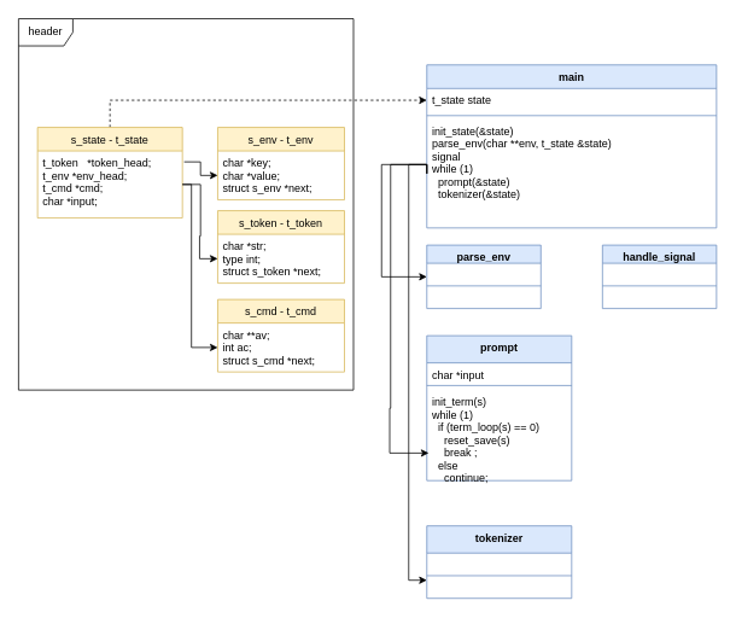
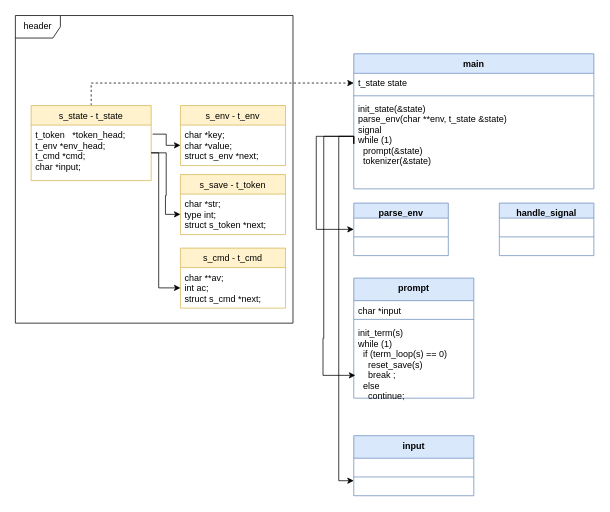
  <mxCell id="0" />
  <mxCell id="1" parent="0" />
  <mxCell id="2" value="header&lt;br&gt;" style="shape=umlFrame;whiteSpace=wrap;html=1;" parent="1" vertex="1"><mxGeometry x="20" y="20" width="370" height="410" as="geometry" /></mxCell>
  <mxCell id="3" value="main" style="swimlane;fontStyle=1;align=center;verticalAlign=top;childLayout=stackLayout;horizontal=1;startSize=26;horizontalStack=0;resizeParent=1;resizeParentMax=0;resizeLast=0;collapsible=1;marginBottom=0;fillColor=#dae8fc;strokeColor=#6c8ebf;" parent="1" vertex="1"><mxGeometry x="471" y="71" width="320" height="180" as="geometry" /></mxCell>
  <mxCell id="4" value="t_state state" style="text;strokeColor=none;fillColor=none;align=left;verticalAlign=top;spacingLeft=4;spacingRight=4;overflow=hidden;rotatable=0;points=[[0,0.5],[1,0.5]];portConstraint=eastwest;" parent="3" vertex="1"><mxGeometry y="26" width="320" height="26" as="geometry" /></mxCell>
  <mxCell id="5" value="" style="line;strokeWidth=1;fillColor=#dae8fc;align=left;verticalAlign=middle;spacingTop=-1;spacingLeft=3;spacingRight=3;rotatable=0;labelPosition=right;points=[];portConstraint=eastwest;strokeColor=#6c8ebf;" parent="3" vertex="1"><mxGeometry y="52" width="320" height="8" as="geometry" /></mxCell>
  <mxCell id="6" value="init_state(&amp;state)&#10;parse_env(char **env, t_state &amp;state)&#10;signal&#10;while (1)&#10;  prompt(&amp;state)&#10;  tokenizer(&amp;state)&#10;" style="text;strokeColor=none;fillColor=none;align=left;verticalAlign=top;spacingLeft=4;spacingRight=4;overflow=hidden;rotatable=0;points=[[0,0.5],[1,0.5]];portConstraint=eastwest;" parent="3" vertex="1"><mxGeometry y="60" width="320" height="120" as="geometry" /></mxCell>
  <mxCell id="7" value="s_env - t_env" style="swimlane;fontStyle=0;childLayout=stackLayout;horizontal=1;startSize=26;fillColor=#fff2cc;horizontalStack=0;resizeParent=1;resizeParentMax=0;resizeLast=0;collapsible=1;marginBottom=0;strokeColor=#d6b656;" parent="1" vertex="1"><mxGeometry x="240" y="140" width="140" height="80" as="geometry" /></mxCell>
  <mxCell id="8" value="char   *key; &#10;char   *value; &#10;struct s_env *next;" style="text;strokeColor=none;fillColor=none;align=left;verticalAlign=top;spacingLeft=4;spacingRight=4;overflow=hidden;rotatable=0;points=[[0,0.5],[1,0.5]];portConstraint=eastwest;" parent="7" vertex="1"><mxGeometry y="26" width="140" height="54" as="geometry" /></mxCell>
  <mxCell id="9" style="edgeStyle=orthogonalEdgeStyle;rounded=0;orthogonalLoop=1;jettySize=auto;html=1;exitX=0.5;exitY=0;exitDx=0;exitDy=0;entryX=0;entryY=0.5;entryDx=0;entryDy=0;dashed=1;" parent="1" source="10" target="4" edge="1"><mxGeometry relative="1" as="geometry" /></mxCell>
  <mxCell id="10" value="s_state - t_state" style="swimlane;fontStyle=0;childLayout=stackLayout;horizontal=1;startSize=26;fillColor=#fff2cc;horizontalStack=0;resizeParent=1;resizeParentMax=0;resizeLast=0;collapsible=1;marginBottom=0;strokeColor=#d6b656;" parent="1" vertex="1"><mxGeometry x="41" y="140" width="160" height="100" as="geometry" /></mxCell>
  <mxCell id="11" value="t_token   *token_head; &#10;t_env   *env_head; &#10;t_cmd *cmd;&#10;char   *input; &#10;" style="text;strokeColor=none;fillColor=none;align=left;verticalAlign=top;spacingLeft=4;spacingRight=4;overflow=hidden;rotatable=0;points=[[0,0.5],[1,0.5]];portConstraint=eastwest;" parent="10" vertex="1"><mxGeometry y="26" width="160" height="74" as="geometry" /></mxCell>
  <mxCell id="12" style="edgeStyle=orthogonalEdgeStyle;rounded=0;orthogonalLoop=1;jettySize=auto;html=1;exitX=1.012;exitY=0.163;exitDx=0;exitDy=0;exitPerimeter=0;" parent="1" source="11" target="8" edge="1"><mxGeometry relative="1" as="geometry" /></mxCell>
  <mxCell id="13" value="parse_env" style="swimlane;fontStyle=1;align=center;verticalAlign=top;childLayout=stackLayout;horizontal=1;startSize=20;horizontalStack=0;resizeParent=1;resizeParentMax=0;resizeLast=0;collapsible=1;marginBottom=0;fillColor=#dae8fc;strokeColor=#6c8ebf;" parent="1" vertex="1"><mxGeometry x="471" y="270" width="126" height="70" as="geometry" /></mxCell>
  <mxCell id="14" value="" style="line;strokeWidth=1;fillColor=#dae8fc;align=left;verticalAlign=middle;spacingTop=-1;spacingLeft=3;spacingRight=3;rotatable=0;labelPosition=right;points=[];portConstraint=eastwest;strokeColor=#6c8ebf;" parent="13" vertex="1"><mxGeometry y="20" width="126" height="50" as="geometry" /></mxCell>
  <mxCell id="15" style="edgeStyle=orthogonalEdgeStyle;rounded=0;orthogonalLoop=1;jettySize=auto;html=1;exitX=0;exitY=0.5;exitDx=0;exitDy=0;entryX=0;entryY=0.5;entryDx=0;entryDy=0;" parent="1" source="6" target="13" edge="1"><mxGeometry relative="1" as="geometry"><mxPoint x="431" y="350" as="targetPoint" /><Array as="points"><mxPoint x="421" y="181" /><mxPoint x="421" y="305" /></Array></mxGeometry></mxCell>
  <mxCell id="16" value="prompt&#10;" style="swimlane;fontStyle=1;align=center;verticalAlign=top;childLayout=stackLayout;horizontal=1;startSize=30;horizontalStack=0;resizeParent=1;resizeParentMax=0;resizeLast=0;collapsible=1;marginBottom=0;fillColor=#dae8fc;strokeColor=#6c8ebf;" parent="1" vertex="1"><mxGeometry x="471" y="370" width="160" height="160" as="geometry" /></mxCell>
  <mxCell id="17" value="char *input&#10;" style="text;strokeColor=none;fillColor=none;align=left;verticalAlign=top;spacingLeft=4;spacingRight=4;overflow=hidden;rotatable=0;points=[[0,0.5],[1,0.5]];portConstraint=eastwest;" parent="16" vertex="1"><mxGeometry y="30" width="160" height="20" as="geometry" /></mxCell>
  <mxCell id="18" value="" style="line;strokeWidth=1;fillColor=#dae8fc;align=left;verticalAlign=middle;spacingTop=-1;spacingLeft=3;spacingRight=3;rotatable=0;labelPosition=right;points=[];portConstraint=eastwest;strokeColor=#6c8ebf;" parent="16" vertex="1"><mxGeometry y="50" width="160" height="10" as="geometry" /></mxCell>
  <mxCell id="19" value="init_term(s)&#10;while (1)&#10;  if (term_loop(s) == 0)&#10;    reset_save(s)&#10;    break ;&#10;  else&#10;    continue;" style="text;strokeColor=none;fillColor=none;align=left;verticalAlign=top;spacingLeft=4;spacingRight=4;overflow=hidden;rotatable=0;points=[[0,0.5],[1,0.5]];portConstraint=eastwest;" parent="16" vertex="1"><mxGeometry y="60" width="160" height="100" as="geometry" /></mxCell>
  <mxCell id="20" style="edgeStyle=orthogonalEdgeStyle;rounded=0;orthogonalLoop=1;jettySize=auto;html=1;exitX=0;exitY=0.5;exitDx=0;exitDy=0;entryX=0.013;entryY=0.696;entryDx=0;entryDy=0;entryPerimeter=0;" parent="1" source="6" target="19" edge="1"><mxGeometry relative="1" as="geometry"><mxPoint x="435" y="349" as="targetPoint" /><Array as="points"><mxPoint x="471" y="181" /><mxPoint x="431" y="181" /><mxPoint x="431" y="450" /><mxPoint x="430" y="450" /><mxPoint x="430" y="500" /></Array></mxGeometry></mxCell>
- <mxCell id="21" value="tokenizer" style="swimlane;fontStyle=1;align=center;verticalAlign=top;childLayout=stackLayout;horizontal=1;startSize=30;horizontalStack=0;resizeParent=1;resizeParentMax=0;resizeLast=0;collapsible=1;marginBottom=0;fillColor=#dae8fc;strokeColor=#6c8ebf;" parent="1" vertex="1"><mxGeometry x="471" y="580" width="160" height="80" as="geometry" /></mxCell>
+ <mxCell id="21" value="input" style="swimlane;fontStyle=1;align=center;verticalAlign=top;childLayout=stackLayout;horizontal=1;startSize=30;horizontalStack=0;resizeParent=1;resizeParentMax=0;resizeLast=0;collapsible=1;marginBottom=0;fillColor=#dae8fc;strokeColor=#6c8ebf;" parent="1" vertex="1"><mxGeometry x="471" y="580" width="160" height="80" as="geometry" /></mxCell>
  <mxCell id="22" value="" style="line;strokeWidth=1;fillColor=#dae8fc;align=left;verticalAlign=middle;spacingTop=-1;spacingLeft=3;spacingRight=3;rotatable=0;labelPosition=right;points=[];portConstraint=eastwest;strokeColor=#6c8ebf;" parent="21" vertex="1"><mxGeometry y="30" width="160" height="50" as="geometry" /></mxCell>
  <mxCell id="23" style="edgeStyle=orthogonalEdgeStyle;rounded=0;orthogonalLoop=1;jettySize=auto;html=1;exitX=0;exitY=0.5;exitDx=0;exitDy=0;entryX=0;entryY=0.75;entryDx=0;entryDy=0;" parent="1" source="6" target="21" edge="1"><mxGeometry relative="1" as="geometry"><mxPoint x="435" y="563" as="targetPoint" /><Array as="points"><mxPoint x="471" y="181" /><mxPoint x="451" y="181" /><mxPoint x="451" y="640" /></Array></mxGeometry></mxCell>
- <mxCell id="24" value="s_token - t_token" style="swimlane;fontStyle=0;childLayout=stackLayout;horizontal=1;startSize=26;fillColor=#fff2cc;horizontalStack=0;resizeParent=1;resizeParentMax=0;resizeLast=0;collapsible=1;marginBottom=0;strokeColor=#d6b656;" parent="1" vertex="1"><mxGeometry x="240" y="232" width="140" height="80" as="geometry" /></mxCell>
+ <mxCell id="24" value="s_save - t_token" style="swimlane;fontStyle=0;childLayout=stackLayout;horizontal=1;startSize=26;fillColor=#fff2cc;horizontalStack=0;resizeParent=1;resizeParentMax=0;resizeLast=0;collapsible=1;marginBottom=0;strokeColor=#d6b656;" parent="1" vertex="1"><mxGeometry x="240" y="232" width="140" height="80" as="geometry" /></mxCell>
  <mxCell id="25" value="char   *str; &#10;type int; &#10;struct s_token *next;" style="text;strokeColor=none;fillColor=none;align=left;verticalAlign=top;spacingLeft=4;spacingRight=4;overflow=hidden;rotatable=0;points=[[0,0.5],[1,0.5]];portConstraint=eastwest;" parent="24" vertex="1"><mxGeometry y="26" width="140" height="54" as="geometry" /></mxCell>
  <mxCell id="26" style="edgeStyle=orthogonalEdgeStyle;rounded=0;orthogonalLoop=1;jettySize=auto;html=1;exitX=1;exitY=0.5;exitDx=0;exitDy=0;entryX=0;entryY=0.5;entryDx=0;entryDy=0;" parent="1" source="11" target="25" edge="1"><mxGeometry relative="1" as="geometry" /></mxCell>
  <mxCell id="27" value="handle_signal" style="swimlane;fontStyle=1;align=center;verticalAlign=top;childLayout=stackLayout;horizontal=1;startSize=20;horizontalStack=0;resizeParent=1;resizeParentMax=0;resizeLast=0;collapsible=1;marginBottom=0;fillColor=#dae8fc;strokeColor=#6c8ebf;" parent="1" vertex="1"><mxGeometry x="665" y="270" width="126" height="70" as="geometry" /></mxCell>
  <mxCell id="28" value="" style="line;strokeWidth=1;fillColor=#dae8fc;align=left;verticalAlign=middle;spacingTop=-1;spacingLeft=3;spacingRight=3;rotatable=0;labelPosition=right;points=[];portConstraint=eastwest;strokeColor=#6c8ebf;" parent="27" vertex="1"><mxGeometry y="20" width="126" height="50" as="geometry" /></mxCell>
  <mxCell id="29" value="s_cmd - t_cmd" style="swimlane;fontStyle=0;childLayout=stackLayout;horizontal=1;startSize=26;fillColor=#fff2cc;horizontalStack=0;resizeParent=1;resizeParentMax=0;resizeLast=0;collapsible=1;marginBottom=0;strokeColor=#d6b656;" parent="1" vertex="1"><mxGeometry x="240" y="330" width="140" height="80" as="geometry" /></mxCell>
  <mxCell id="30" value="char   **av; &#10;int ac;&#10;struct s_cmd *next;" style="text;strokeColor=none;fillColor=none;align=left;verticalAlign=top;spacingLeft=4;spacingRight=4;overflow=hidden;rotatable=0;points=[[0,0.5],[1,0.5]];portConstraint=eastwest;" parent="29" vertex="1"><mxGeometry y="26" width="140" height="54" as="geometry" /></mxCell>
  <mxCell id="31" style="edgeStyle=orthogonalEdgeStyle;rounded=0;orthogonalLoop=1;jettySize=auto;html=1;" parent="1" source="11" target="30" edge="1"><mxGeometry relative="1" as="geometry"><Array as="points"><mxPoint x="211" y="203" /><mxPoint x="211" y="383" /></Array></mxGeometry></mxCell>
